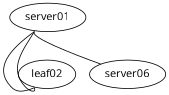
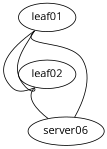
  graph {
    fontname="Open Sans"
    node [config="./helper_scripts/extra_switch_config.sh" fontname="Open Sans" function=leaf memory=1024 os="CumulusCommunity/cumulus-vx" version="3.5.3"]
    edge [fontname="Open Sans" tailport=swp1]
-   leaf01 [mgmt_ip="192.168.200.1" label=server01]
+   leaf01 [mgmt_ip="192.168.200.1"]
    leaf02 [mgmt_ip="192.168.200.2"]
    n3 [config="./helper_scripts/extra_server_config.sh" function=host label=server06 memory=768 mgmt_ip="192.168.200.3" os="yk0/ubuntu-xenial" version=""]
    leaf01 -- leaf02 [headport=swp2 tailport=swp2]
    leaf01 -- leaf02 [headport=swp3 tailport=swp3]
    leaf01 -- n3 [headport=eth1]
+   leaf02 -- n3 [headport=eth2]
  }
